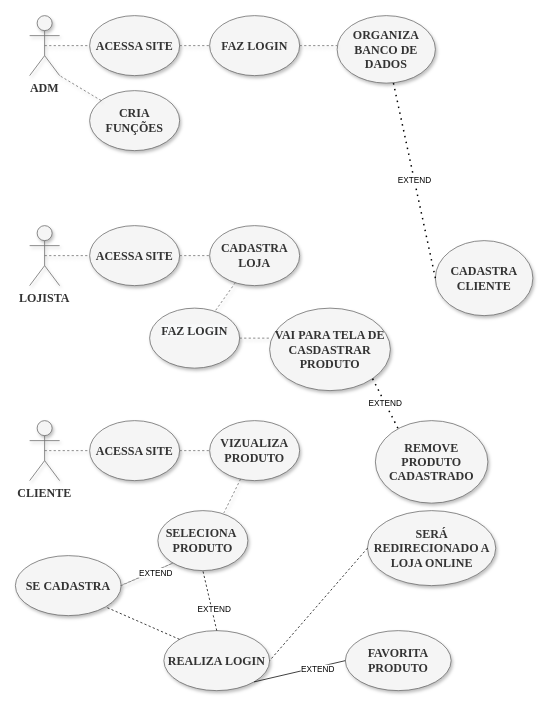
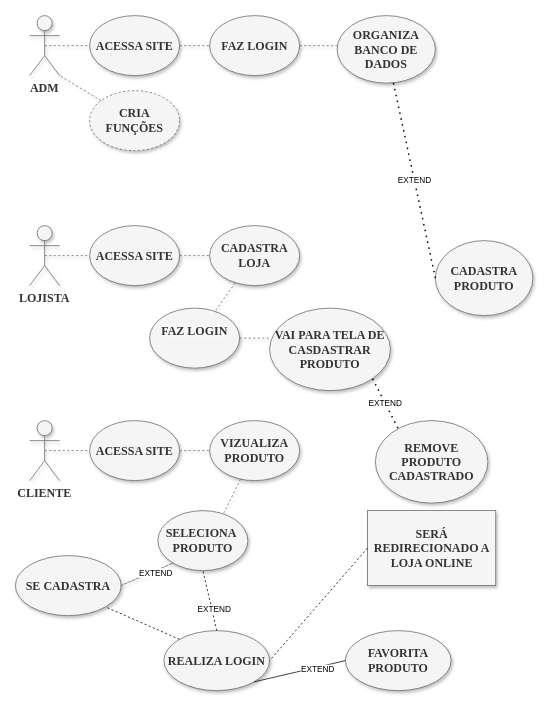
  <mxCell id="0" />
  <mxCell id="1" parent="0" />
  <mxCell id="2" value="LOJISTA" style="shape=umlActor;verticalLabelPosition=bottom;verticalAlign=top;html=1;outlineConnect=0;shadow=1;fillColor=#f5f5f5;fontColor=#333333;strokeColor=#666666;fontFamily=Verdana;fontStyle=1;whiteSpace=wrap;fontSize=16;" parent="1" vertex="1"><mxGeometry x="39" y="300" width="40" height="80" as="geometry" /></mxCell>
  <mxCell id="3" value="ACESSA SITE" style="ellipse;whiteSpace=wrap;html=1;shadow=1;fillColor=#f5f5f5;fontColor=#333333;strokeColor=#666666;fontFamily=Verdana;fontStyle=1;fontSize=16;" parent="1" vertex="1"><mxGeometry x="119" y="300" width="120" height="80" as="geometry" /></mxCell>
  <mxCell id="4" value="CADASTRA LOJA" style="ellipse;whiteSpace=wrap;html=1;shadow=1;fillColor=#f5f5f5;fontColor=#333333;strokeColor=#666666;fontFamily=Verdana;fontStyle=1;fontSize=16;" parent="1" vertex="1"><mxGeometry x="279" y="300" width="120" height="80" as="geometry" /></mxCell>
  <mxCell id="5" value="&#10;&lt;span style=&quot;color: rgb(51, 51, 51); font-family: Verdana; font-size: 16px; font-style: normal; font-variant-ligatures: normal; font-variant-caps: normal; font-weight: 700; letter-spacing: normal; orphans: 2; text-align: center; text-indent: 0px; text-transform: none; widows: 2; word-spacing: 0px; -webkit-text-stroke-width: 0px; background-color: rgb(248, 249, 250); text-decoration-thickness: initial; text-decoration-style: initial; text-decoration-color: initial; float: none; display: inline !important;&quot;&gt;FAZ LOGIN&lt;/span&gt;&#10;&#10;" style="ellipse;whiteSpace=wrap;html=1;shadow=1;fillColor=#f5f5f5;fontColor=#333333;strokeColor=#666666;fontFamily=Verdana;fontStyle=1;fontSize=16;" parent="1" vertex="1"><mxGeometry x="199" y="410" width="120" height="80" as="geometry" /></mxCell>
  <mxCell id="6" value="VAI PARA TELA DE CASDASTRAR&lt;br&gt;PRODUTO" style="ellipse;whiteSpace=wrap;html=1;shadow=1;fillColor=#f5f5f5;fontColor=#333333;strokeColor=#666666;fontFamily=Verdana;fontStyle=1;fontSize=16;" parent="1" vertex="1"><mxGeometry x="359" y="410" width="161" height="110" as="geometry" /></mxCell>
  <mxCell id="7" value="" style="endArrow=none;dashed=1;html=1;rounded=0;exitX=0.5;exitY=0.5;exitDx=0;exitDy=0;exitPerimeter=0;shadow=1;fillColor=#f5f5f5;strokeColor=#666666;fontFamily=Verdana;fontStyle=1;fontSize=16;" parent="1" source="2" edge="1"><mxGeometry width="50" height="50" relative="1" as="geometry"><mxPoint x="79" y="390" as="sourcePoint" /><mxPoint x="119" y="340" as="targetPoint" /></mxGeometry></mxCell>
  <mxCell id="8" value="" style="endArrow=none;dashed=1;html=1;rounded=0;shadow=1;fillColor=#f5f5f5;strokeColor=#666666;fontFamily=Verdana;fontStyle=1;fontSize=16;" parent="1" source="3" edge="1"><mxGeometry width="50" height="50" relative="1" as="geometry"><mxPoint x="239" y="390" as="sourcePoint" /><mxPoint x="279" y="340" as="targetPoint" /></mxGeometry></mxCell>
  <mxCell id="9" value="" style="endArrow=none;dashed=1;html=1;rounded=0;entryX=0.733;entryY=0.038;entryDx=0;entryDy=0;entryPerimeter=0;shadow=1;fillColor=#f5f5f5;strokeColor=#666666;fontFamily=Verdana;fontStyle=1;fontSize=16;" parent="1" source="4" target="5" edge="1"><mxGeometry width="50" height="50" relative="1" as="geometry"><mxPoint x="339" y="430" as="sourcePoint" /><mxPoint x="289" y="420" as="targetPoint" /></mxGeometry></mxCell>
  <mxCell id="10" value="" style="endArrow=none;dashed=1;html=1;rounded=0;shadow=1;fillColor=#f5f5f5;strokeColor=#666666;fontFamily=Verdana;fontStyle=1;fontSize=16;" parent="1" source="5" edge="1"><mxGeometry width="50" height="50" relative="1" as="geometry"><mxPoint x="319" y="500" as="sourcePoint" /><mxPoint x="359" y="450" as="targetPoint" /></mxGeometry></mxCell>
  <mxCell id="11" value="ADM" style="shape=umlActor;verticalLabelPosition=bottom;verticalAlign=top;html=1;outlineConnect=0;shadow=1;fillColor=#f5f5f5;fontColor=#333333;strokeColor=#666666;fontFamily=Verdana;fontStyle=1;whiteSpace=wrap;fontSize=16;" parent="1" vertex="1"><mxGeometry x="39" y="20" width="40" height="80" as="geometry" /></mxCell>
  <mxCell id="12" value="ACESSA SITE" style="ellipse;whiteSpace=wrap;html=1;shadow=1;fillColor=#f5f5f5;fontColor=#333333;strokeColor=#666666;fontFamily=Verdana;fontStyle=1;fontSize=16;" parent="1" vertex="1"><mxGeometry x="119" y="20" width="120" height="80" as="geometry" /></mxCell>
  <mxCell id="13" value="FAZ LOGIN" style="ellipse;whiteSpace=wrap;html=1;shadow=1;fillColor=#f5f5f5;fontColor=#333333;strokeColor=#666666;fontFamily=Verdana;fontStyle=1;fontSize=16;" parent="1" vertex="1"><mxGeometry x="279" y="20" width="120" height="80" as="geometry" /></mxCell>
  <mxCell id="14" value="" style="endArrow=none;dashed=1;html=1;rounded=0;exitX=0.5;exitY=0.5;exitDx=0;exitDy=0;exitPerimeter=0;shadow=1;fillColor=#f5f5f5;strokeColor=#666666;fontFamily=Verdana;fontStyle=1;fontSize=16;" parent="1" source="11" edge="1"><mxGeometry width="50" height="50" relative="1" as="geometry"><mxPoint x="79" y="110" as="sourcePoint" /><mxPoint x="119" y="60" as="targetPoint" /></mxGeometry></mxCell>
  <mxCell id="15" value="" style="endArrow=none;dashed=1;html=1;rounded=0;shadow=1;fillColor=#f5f5f5;strokeColor=#666666;fontFamily=Verdana;fontStyle=1;fontSize=16;" parent="1" source="12" edge="1"><mxGeometry width="50" height="50" relative="1" as="geometry"><mxPoint x="239" y="110" as="sourcePoint" /><mxPoint x="279" y="60" as="targetPoint" /></mxGeometry></mxCell>
  <mxCell id="16" value="ORGANIZA BANCO DE DADOS" style="ellipse;whiteSpace=wrap;html=1;shadow=1;fillColor=#f5f5f5;fontColor=#333333;strokeColor=#666666;fontFamily=Verdana;fontStyle=1;fontSize=16;" parent="1" vertex="1"><mxGeometry x="449" y="20" width="131" height="90" as="geometry" /></mxCell>
  <mxCell id="17" value="" style="endArrow=none;dashed=1;html=1;rounded=0;shadow=1;fillColor=#f5f5f5;strokeColor=#666666;fontFamily=Verdana;fontStyle=1;fontSize=16;" parent="1" source="13" edge="1"><mxGeometry width="50" height="50" relative="1" as="geometry"><mxPoint x="399" y="110" as="sourcePoint" /><mxPoint x="449" y="60" as="targetPoint" /></mxGeometry></mxCell>
- <mxCell id="18" value="CRIA FUNÇÕES" style="ellipse;whiteSpace=wrap;html=1;shadow=1;fillColor=#f5f5f5;fontColor=#333333;strokeColor=#666666;fontFamily=Verdana;fontStyle=1;fontSize=16;" parent="1" vertex="1"><mxGeometry x="119" y="120" width="120" height="80" as="geometry" /></mxCell>
+ <mxCell id="18" value="CRIA FUNÇÕES" style="ellipse;whiteSpace=wrap;html=1;shadow=1;fillColor=#f5f5f5;fontColor=#333333;strokeColor=#666666;fontFamily=Verdana;fontStyle=1;fontSize=16;dashed=1;" parent="1" vertex="1"><mxGeometry x="119" y="120" width="120" height="80" as="geometry" /></mxCell>
  <mxCell id="19" value="" style="endArrow=none;dashed=1;html=1;rounded=0;entryX=1;entryY=1;entryDx=0;entryDy=0;entryPerimeter=0;shadow=1;fillColor=#f5f5f5;strokeColor=#666666;fontFamily=Verdana;fontStyle=1;fontSize=16;" parent="1" source="18" target="11" edge="1"><mxGeometry width="50" height="50" relative="1" as="geometry"><mxPoint x="48.289" y="210" as="sourcePoint" /><mxPoint x="48.289" y="160" as="targetPoint" /></mxGeometry></mxCell>
  <mxCell id="20" value="CLIENTE" style="shape=umlActor;verticalLabelPosition=bottom;verticalAlign=top;html=1;outlineConnect=0;shadow=1;fillColor=#f5f5f5;fontColor=#333333;strokeColor=#666666;fontFamily=Verdana;fontStyle=1;whiteSpace=wrap;fontSize=16;" parent="1" vertex="1"><mxGeometry x="39" y="560" width="40" height="80" as="geometry" /></mxCell>
  <mxCell id="21" value="ACESSA SITE" style="ellipse;whiteSpace=wrap;html=1;shadow=1;fillColor=#f5f5f5;fontColor=#333333;strokeColor=#666666;fontFamily=Verdana;fontStyle=1;fontSize=16;" parent="1" vertex="1"><mxGeometry x="119" y="560" width="120" height="80" as="geometry" /></mxCell>
  <mxCell id="22" value="VIZUALIZA PRODUTO" style="ellipse;whiteSpace=wrap;html=1;shadow=1;fillColor=#f5f5f5;fontColor=#333333;strokeColor=#666666;fontFamily=Verdana;fontStyle=1;fontSize=16;" parent="1" vertex="1"><mxGeometry x="279" y="560" width="120" height="80" as="geometry" /></mxCell>
  <mxCell id="23" value="SELECIONA&amp;nbsp;&lt;br style=&quot;font-size: 16px;&quot;&gt;PRODUTO" style="ellipse;whiteSpace=wrap;html=1;shadow=1;fillColor=#f5f5f5;fontColor=#333333;strokeColor=#666666;fontFamily=Verdana;fontStyle=1;fontSize=16;" parent="1" vertex="1"><mxGeometry x="210" y="680" width="120" height="80" as="geometry" /></mxCell>
- <mxCell id="24" value="SERÁ REDIRECIONADO A LOJA ONLINE" style="ellipse;whiteSpace=wrap;html=1;shadow=1;fillColor=#f5f5f5;fontColor=#333333;strokeColor=#666666;fontFamily=Verdana;fontStyle=1;fontSize=16;" parent="1" vertex="1"><mxGeometry x="489.5" y="680" width="171" height="100" as="geometry" /></mxCell>
+ <mxCell id="24" value="SERÁ REDIRECIONADO A LOJA ONLINE" style="whiteSpace=wrap;html=1;shadow=1;fillColor=#f5f5f5;fontColor=#333333;strokeColor=#666666;fontFamily=Verdana;fontStyle=1;fontSize=16;rounded=0;" parent="1" vertex="1"><mxGeometry x="489.5" y="680" width="171" height="100" as="geometry" /></mxCell>
  <mxCell id="25" value="" style="endArrow=none;dashed=1;html=1;rounded=0;exitX=0.5;exitY=0.5;exitDx=0;exitDy=0;exitPerimeter=0;shadow=1;fillColor=#f5f5f5;strokeColor=#666666;fontFamily=Verdana;fontStyle=1;fontSize=16;" parent="1" source="20" edge="1"><mxGeometry width="50" height="50" relative="1" as="geometry"><mxPoint x="79" y="650" as="sourcePoint" /><mxPoint x="119" y="600" as="targetPoint" /></mxGeometry></mxCell>
  <mxCell id="26" value="" style="endArrow=none;dashed=1;html=1;rounded=0;shadow=1;fillColor=#f5f5f5;strokeColor=#666666;fontFamily=Verdana;fontStyle=1;fontSize=16;" parent="1" source="21" edge="1"><mxGeometry width="50" height="50" relative="1" as="geometry"><mxPoint x="239" y="650" as="sourcePoint" /><mxPoint x="279" y="600" as="targetPoint" /></mxGeometry></mxCell>
  <mxCell id="27" value="" style="endArrow=none;dashed=1;html=1;rounded=0;entryX=0.733;entryY=0.038;entryDx=0;entryDy=0;entryPerimeter=0;shadow=1;fillColor=#f5f5f5;strokeColor=#666666;fontFamily=Verdana;fontStyle=1;fontSize=16;" parent="1" source="22" target="23" edge="1"><mxGeometry width="50" height="50" relative="1" as="geometry"><mxPoint x="339" y="690" as="sourcePoint" /><mxPoint x="289" y="680" as="targetPoint" /></mxGeometry></mxCell>
- <mxCell id="28" value="CADASTRA CLIENTE" style="ellipse;whiteSpace=wrap;html=1;shadow=1;fillColor=#f5f5f5;fontColor=#333333;strokeColor=#666666;fontFamily=Verdana;fontStyle=1;fontSize=16;" parent="1" vertex="1"><mxGeometry x="580" y="320" width="130" height="100" as="geometry" /></mxCell>
+ <mxCell id="28" value="CADASTRA PRODUTO" style="ellipse;whiteSpace=wrap;html=1;shadow=1;fillColor=#f5f5f5;fontColor=#333333;strokeColor=#666666;fontFamily=Verdana;fontStyle=1;fontSize=16;" parent="1" vertex="1"><mxGeometry x="580" y="320" width="130" height="100" as="geometry" /></mxCell>
  <mxCell id="29" value="EXTEND" style="endArrow=none;dashed=1;html=1;dashPattern=1 3;strokeWidth=2;rounded=0;entryX=1;entryY=1;entryDx=0;entryDy=0;" parent="1" target="6" edge="1"><mxGeometry width="50" height="50" relative="1" as="geometry"><mxPoint x="530" y="570" as="sourcePoint" /><mxPoint x="550" y="530" as="targetPoint" /></mxGeometry></mxCell>
  <mxCell id="30" value="REMOVE PRODUTO CADASTRADO" style="ellipse;whiteSpace=wrap;html=1;shadow=1;fillColor=#f5f5f5;fontColor=#333333;strokeColor=#666666;fontFamily=Verdana;fontStyle=1;fontSize=16;" parent="1" vertex="1"><mxGeometry x="500" y="560" width="150" height="110" as="geometry" /></mxCell>
  <mxCell id="31" value="EXTEND" style="endArrow=none;dashed=1;html=1;dashPattern=1 3;strokeWidth=2;rounded=0;exitX=0;exitY=0.5;exitDx=0;exitDy=0;" parent="1" source="28" target="16" edge="1"><mxGeometry width="50" height="50" relative="1" as="geometry"><mxPoint x="560" y="425.99" as="sourcePoint" /><mxPoint x="526.244" y="360.002" as="targetPoint" /></mxGeometry></mxCell>
  <mxCell id="32" value="SE CADASTRA" style="ellipse;whiteSpace=wrap;html=1;shadow=1;fillColor=#f5f5f5;fontColor=#333333;strokeColor=#666666;fontFamily=Verdana;fontStyle=1;fontSize=16;" parent="1" vertex="1"><mxGeometry x="20" y="740" width="141" height="80" as="geometry" /></mxCell>
  <mxCell id="33" value="" style="endArrow=none;dashed=1;html=1;rounded=0;shadow=1;fillColor=#f5f5f5;strokeColor=#666666;fontFamily=Verdana;fontStyle=1;fontSize=16;exitX=1;exitY=0.5;exitDx=0;exitDy=0;" parent="1" source="32" edge="1"><mxGeometry width="50" height="50" relative="1" as="geometry"><mxPoint x="170" y="780" as="sourcePoint" /><mxPoint x="160" y="780" as="targetPoint" /><Array as="points"><mxPoint x="230" y="750" /></Array></mxGeometry></mxCell>
  <mxCell id="34" value="EXTEND" style="edgeLabel;html=1;align=center;verticalAlign=middle;resizable=0;points=[];" parent="33" vertex="1" connectable="0"><mxGeometry x="-0.348" y="-2" relative="1" as="geometry"><mxPoint as="offset" /></mxGeometry></mxCell>
  <mxCell id="35" value="REALIZA LOGIN" style="ellipse;whiteSpace=wrap;html=1;shadow=1;fillColor=#f5f5f5;fontColor=#333333;strokeColor=#666666;fontFamily=Verdana;fontStyle=1;fontSize=16;" parent="1" vertex="1"><mxGeometry x="218" y="840" width="141" height="80" as="geometry" /></mxCell>
  <mxCell id="36" value="FAVORITA PRODUTO" style="ellipse;whiteSpace=wrap;html=1;shadow=1;fillColor=#f5f5f5;fontColor=#333333;strokeColor=#666666;fontFamily=Verdana;fontStyle=1;fontSize=16;" parent="1" vertex="1"><mxGeometry x="460" y="840" width="141" height="80" as="geometry" /></mxCell>
  <mxCell id="37" value="" style="endArrow=none;dashed=1;html=1;rounded=0;entryX=1;entryY=1;entryDx=0;entryDy=0;exitX=0;exitY=0;exitDx=0;exitDy=0;" parent="1" source="35" target="32" edge="1"><mxGeometry width="50" height="50" relative="1" as="geometry"><mxPoint x="140" y="880" as="sourcePoint" /><mxPoint x="190" y="830" as="targetPoint" /></mxGeometry></mxCell>
  <mxCell id="38" value="" style="endArrow=none;dashed=1;html=1;rounded=0;entryX=0.5;entryY=1;entryDx=0;entryDy=0;exitX=0.5;exitY=0;exitDx=0;exitDy=0;" parent="1" source="35" target="23" edge="1"><mxGeometry width="50" height="50" relative="1" as="geometry"><mxPoint x="448.997" y="819.995" as="sourcePoint" /><mxPoint x="350.343" y="776.765" as="targetPoint" /><Array as="points" /></mxGeometry></mxCell>
  <mxCell id="39" value="EXTEND" style="edgeLabel;html=1;align=center;verticalAlign=middle;resizable=0;points=[];" parent="38" vertex="1" connectable="0"><mxGeometry x="-0.293" y="-3" relative="1" as="geometry"><mxPoint as="offset" /></mxGeometry></mxCell>
  <mxCell id="40" value="" style="endArrow=none;dashed=1;html=1;rounded=0;entryX=1;entryY=0.5;entryDx=0;entryDy=0;exitX=0;exitY=0.5;exitDx=0;exitDy=0;" parent="1" source="24" target="35" edge="1"><mxGeometry width="50" height="50" relative="1" as="geometry"><mxPoint x="468.657" y="839.995" as="sourcePoint" /><mxPoint x="370.003" y="796.765" as="targetPoint" /></mxGeometry></mxCell>
  <mxCell id="41" value="" style="endArrow=none;dashed=0;html=1;rounded=0;entryX=1;entryY=1;entryDx=0;entryDy=0;exitX=0;exitY=0.5;exitDx=0;exitDy=0;" parent="1" source="36" target="35" edge="1"><mxGeometry width="50" height="50" relative="1" as="geometry"><mxPoint x="499.5" y="740" as="sourcePoint" /><mxPoint x="369" y="890" as="targetPoint" /></mxGeometry></mxCell>
  <mxCell id="42" value="EXTEND" style="edgeLabel;html=1;align=center;verticalAlign=middle;resizable=0;points=[];" parent="41" vertex="1" connectable="0"><mxGeometry x="-0.38" y="3" relative="1" as="geometry"><mxPoint as="offset" /></mxGeometry></mxCell>
